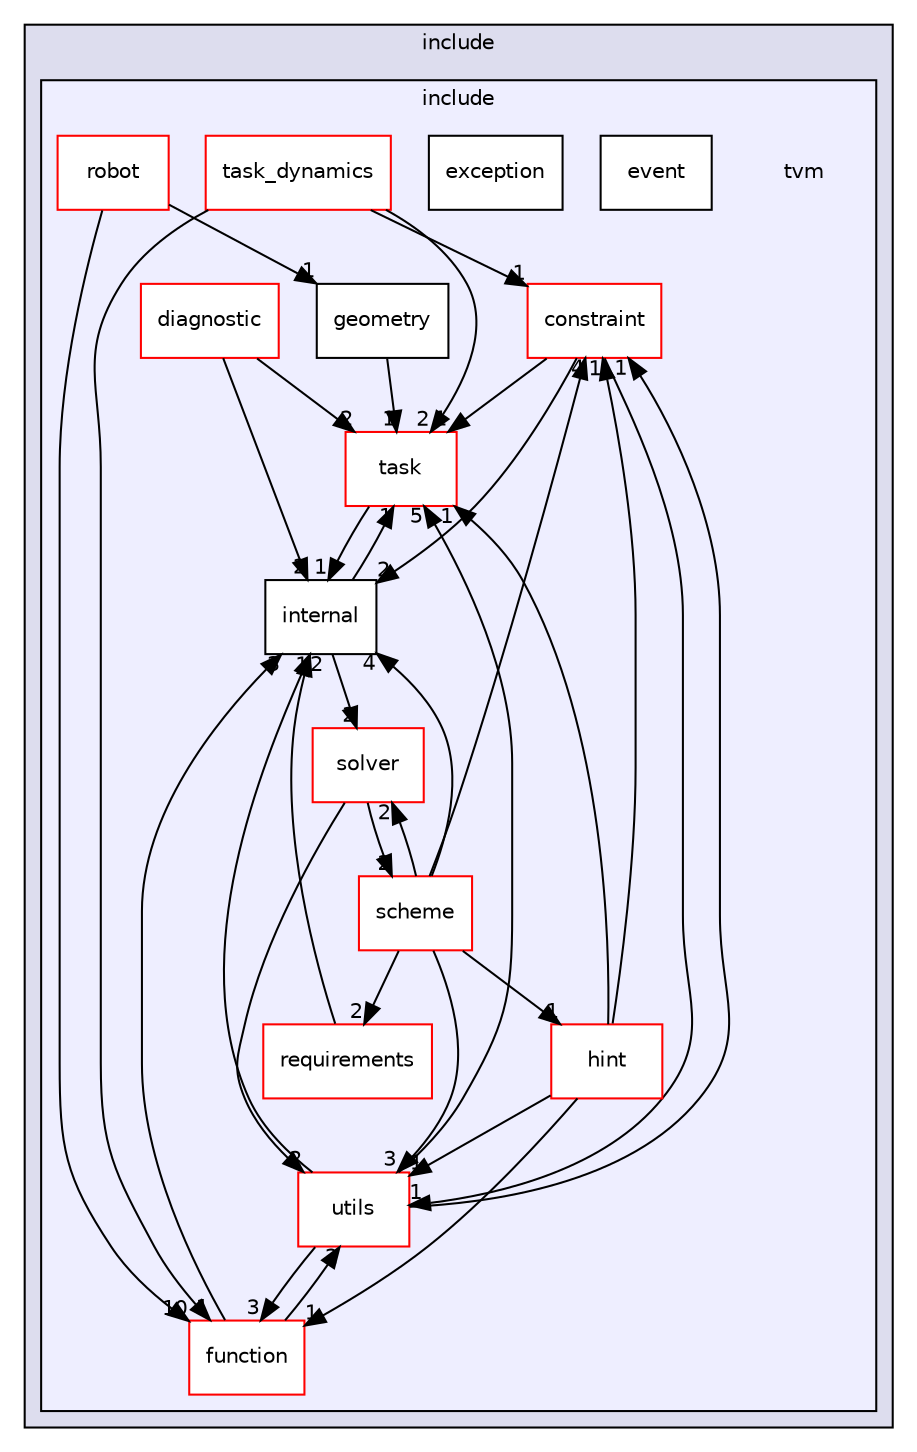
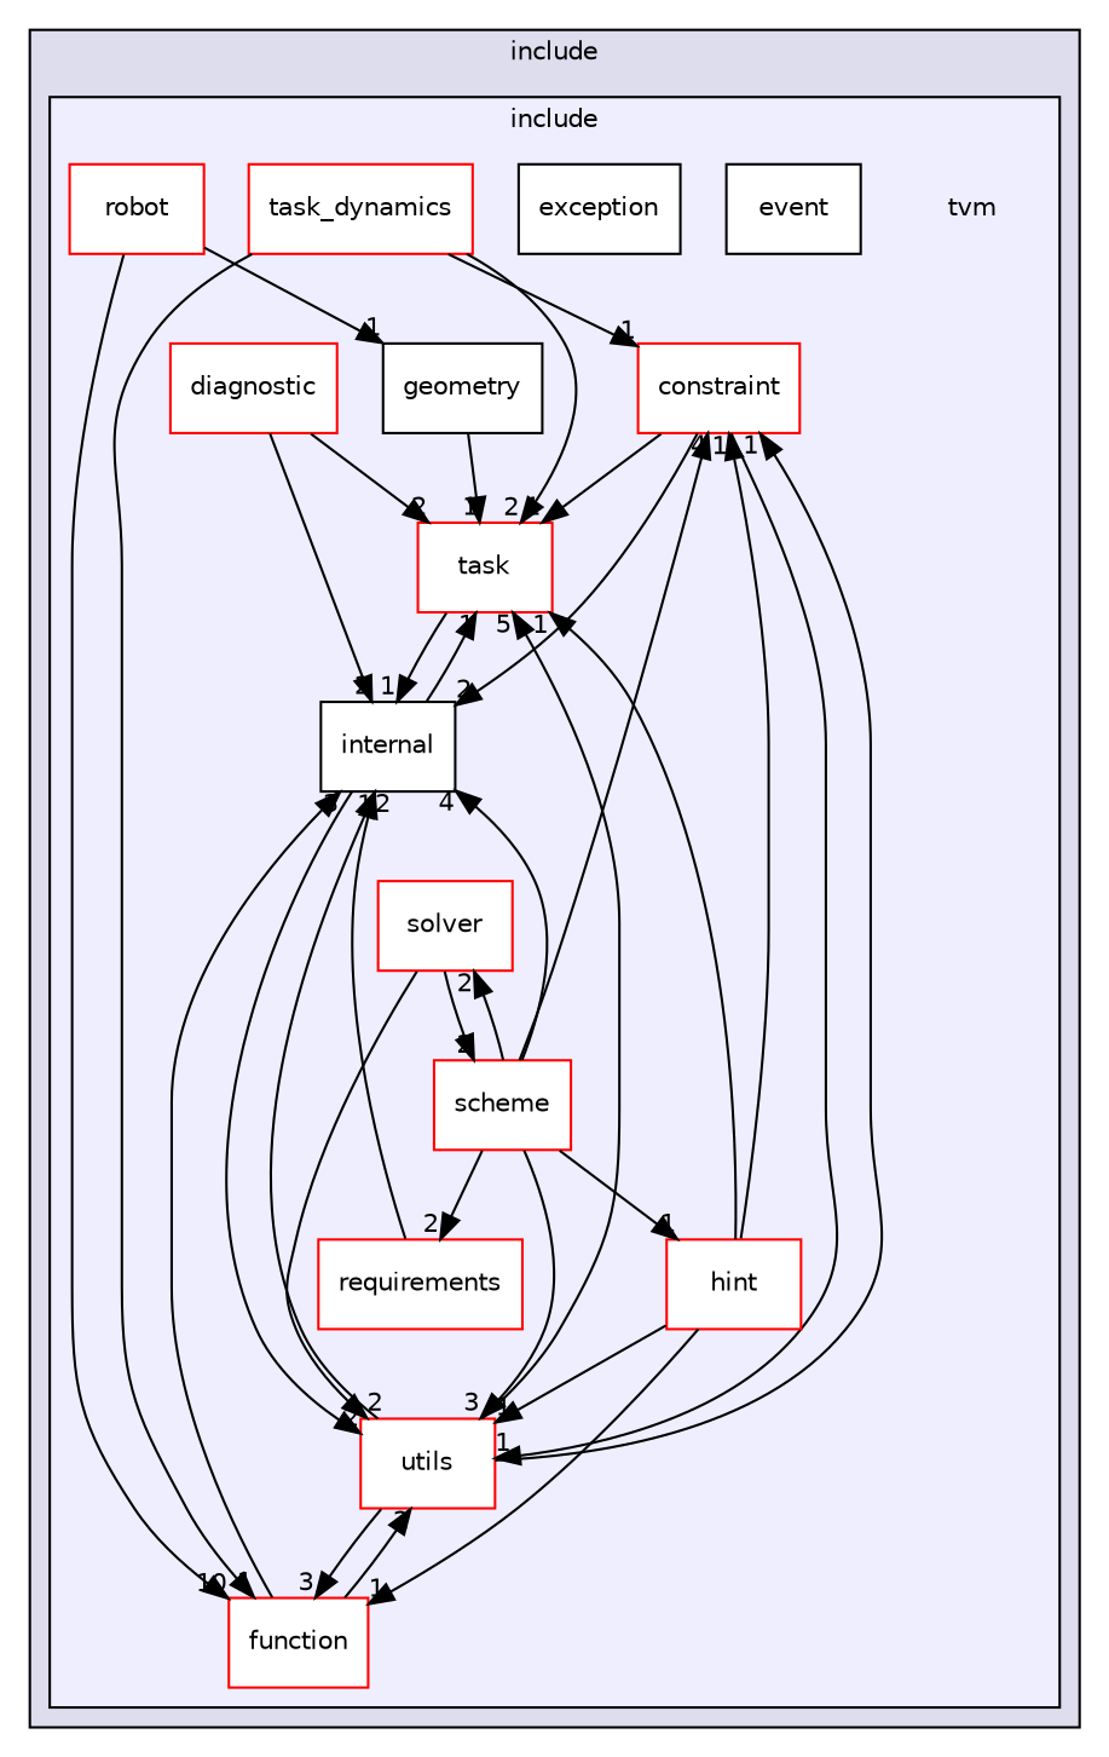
  digraph {
    compound=true
    node [fontname=Helvetica fontsize=10 shape=box color=red fillcolor=white style=filled]
    edge [headlabel=1 labeldistance=1.5 labelfontname=Helvetica labelfontsize=10]
    n1 [label=tvm shape=plaintext color="" fillcolor="" style=""]
    n2 [label=constraint]
    n3 [label=diagnostic]
    n4 [color=black label=event]
    n5 [color=black label=exception]
    n6 [label=function]
    n7 [color=black label=geometry]
    n8 [label=task]
    n9 [label=hint]
    n10 [color=black label=internal]
    n11 [label=requirements]
    n12 [label=robot]
    n13 [label=scheme]
    n14 [label=solver]
    n15 [label=task_dynamics]
    n16 [label=utils]
    subgraph cluster_1 {
      bgcolor="#ddddee"
      fontname=Helvetica
      fontsize=10
      label=include
      pencolor=black
      subgraph cluster_2 {
        bgcolor="#eeeeff"
        fontname=Helvetica
        fontsize=10
        label=include
        pencolor=black
        n1
        n2
        n3
        n4
        n5
        n6
        n7
        n8
        n9
        n10
        n11
        n12
        n13
        n14
        n15
        n16
      }
    }
    n2 -> n8
    n2 -> n10 [headlabel=2]
    n2 -> n16
    n3 -> n8 [headlabel=2]
    n3 -> n10 [headlabel=2]
    n6 -> n10 [headlabel=3]
    n6 -> n16 [headlabel=2]
    n7 -> n8
    n8 -> n10
    n9 -> n2
    n9 -> n6
    n9 -> n8
    n9 -> n16
    n10 -> n8
-   n10 -> n14 [headlabel=2]
+   n10 -> n16 [headlabel=2]
    n11 -> n10
    n12 -> n6 [headlabel=10]
    n12 -> n7
    n13 -> n2 [headlabel=4]
    n13 -> n9
    n13 -> n10 [headlabel=4]
    n13 -> n11 [headlabel=2]
    n13 -> n14 [headlabel=2]
    n13 -> n16 [headlabel=3]
    n14 -> n13 [headlabel=2]
    n14 -> n16 [headlabel=2]
    n15 -> n2
    n15 -> n6
    n15 -> n8 [headlabel=2]
    n16 -> n2
    n16 -> n6 [headlabel=3]
    n16 -> n8 [headlabel=5]
    n16 -> n10 [headlabel=2]
  }
